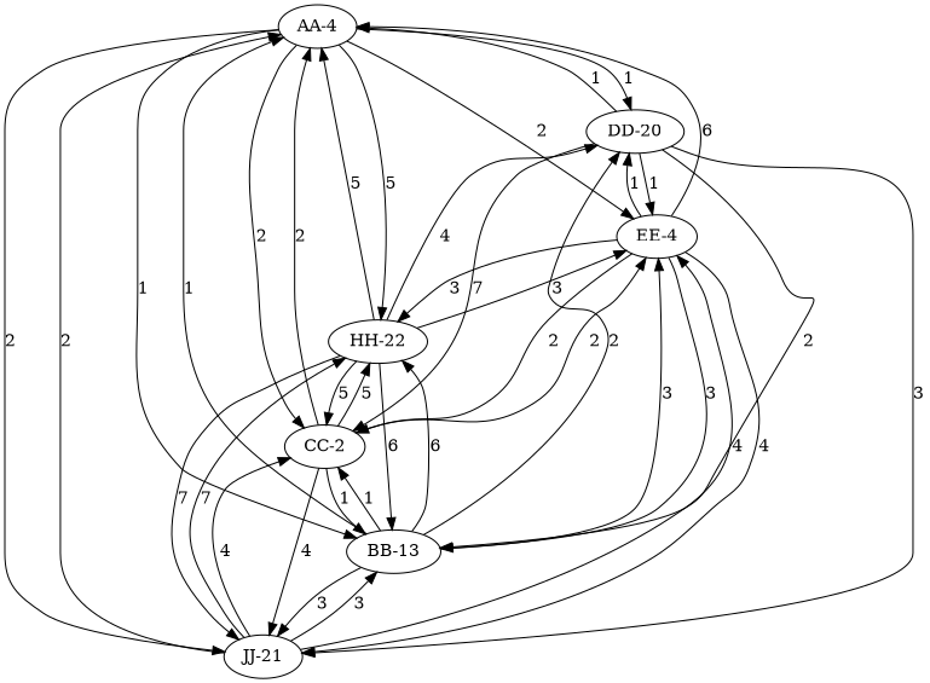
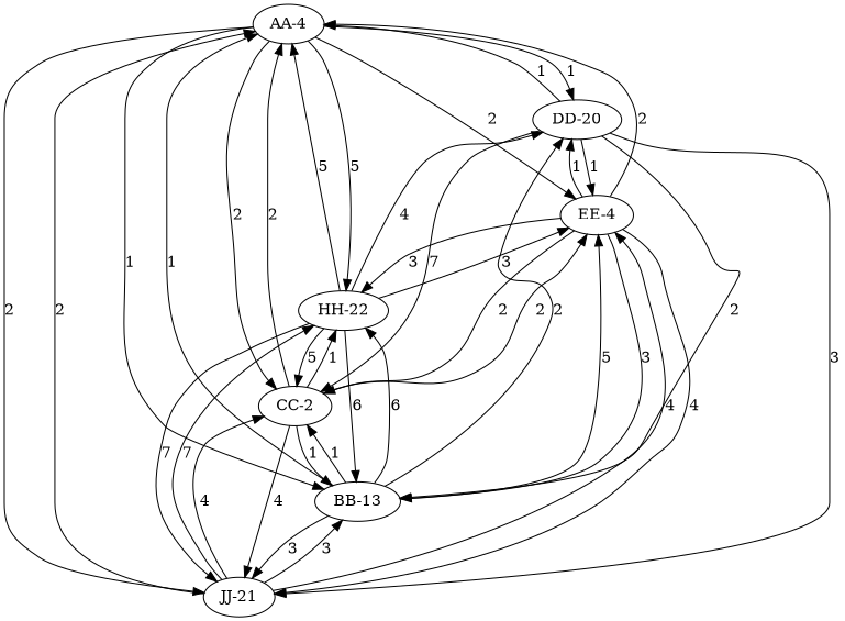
  digraph {
    n1 [label="AA-4"]
    n2 [label="DD-20"]
    n3 [label="JJ-21"]
    n4 [label="BB-13"]
    n5 [label="CC-2"]
    n6 [label="EE-4"]
    n7 [label="HH-22"]
    n1 -> n2 [label=1]
    n1 -> n3 [label=2]
    n1 -> n4 [label=1]
    n1 -> n5 [label=2]
    n1 -> n6 [label=2]
    n1 -> n7 [label=5]
    n2 -> n1 [label=1]
    n2 -> n3 [label=3]
    n2 -> n4 [label=2]
    n2 -> n5 [label=7]
    n2 -> n6 [label=1]
    n3 -> n1 [label=2]
    n3 -> n4 [label=3]
    n3 -> n5 [label=4]
    n3 -> n6 [label=4]
    n3 -> n7 [label=7]
    n4 -> n1 [label=1]
    n4 -> n2 [label=2]
    n4 -> n3 [label=3]
    n4 -> n5 [label=1]
-   n4 -> n6 [label=3]
+   n4 -> n6 [label=5]
    n4 -> n7 [label=6]
    n5 -> n1 [label=2]
    n5 -> n3 [label=4]
    n5 -> n4 [label=1]
    n5 -> n6 [label=2]
-   n5 -> n7 [label=5]
-   n6 -> n1 [label=6]
+   n5 -> n7 [label=1]
+   n6 -> n1 [label=2]
    n6 -> n2 [label=1]
    n6 -> n3 [label=4]
    n6 -> n4 [label=3]
    n6 -> n5 [label=2]
    n6 -> n7 [label=3]
    n7 -> n1 [label=5]
    n7 -> n2 [label=4]
    n7 -> n3 [label=7]
    n7 -> n4 [label=6]
    n7 -> n5 [label=5]
    n7 -> n6 [label=3]
  }
